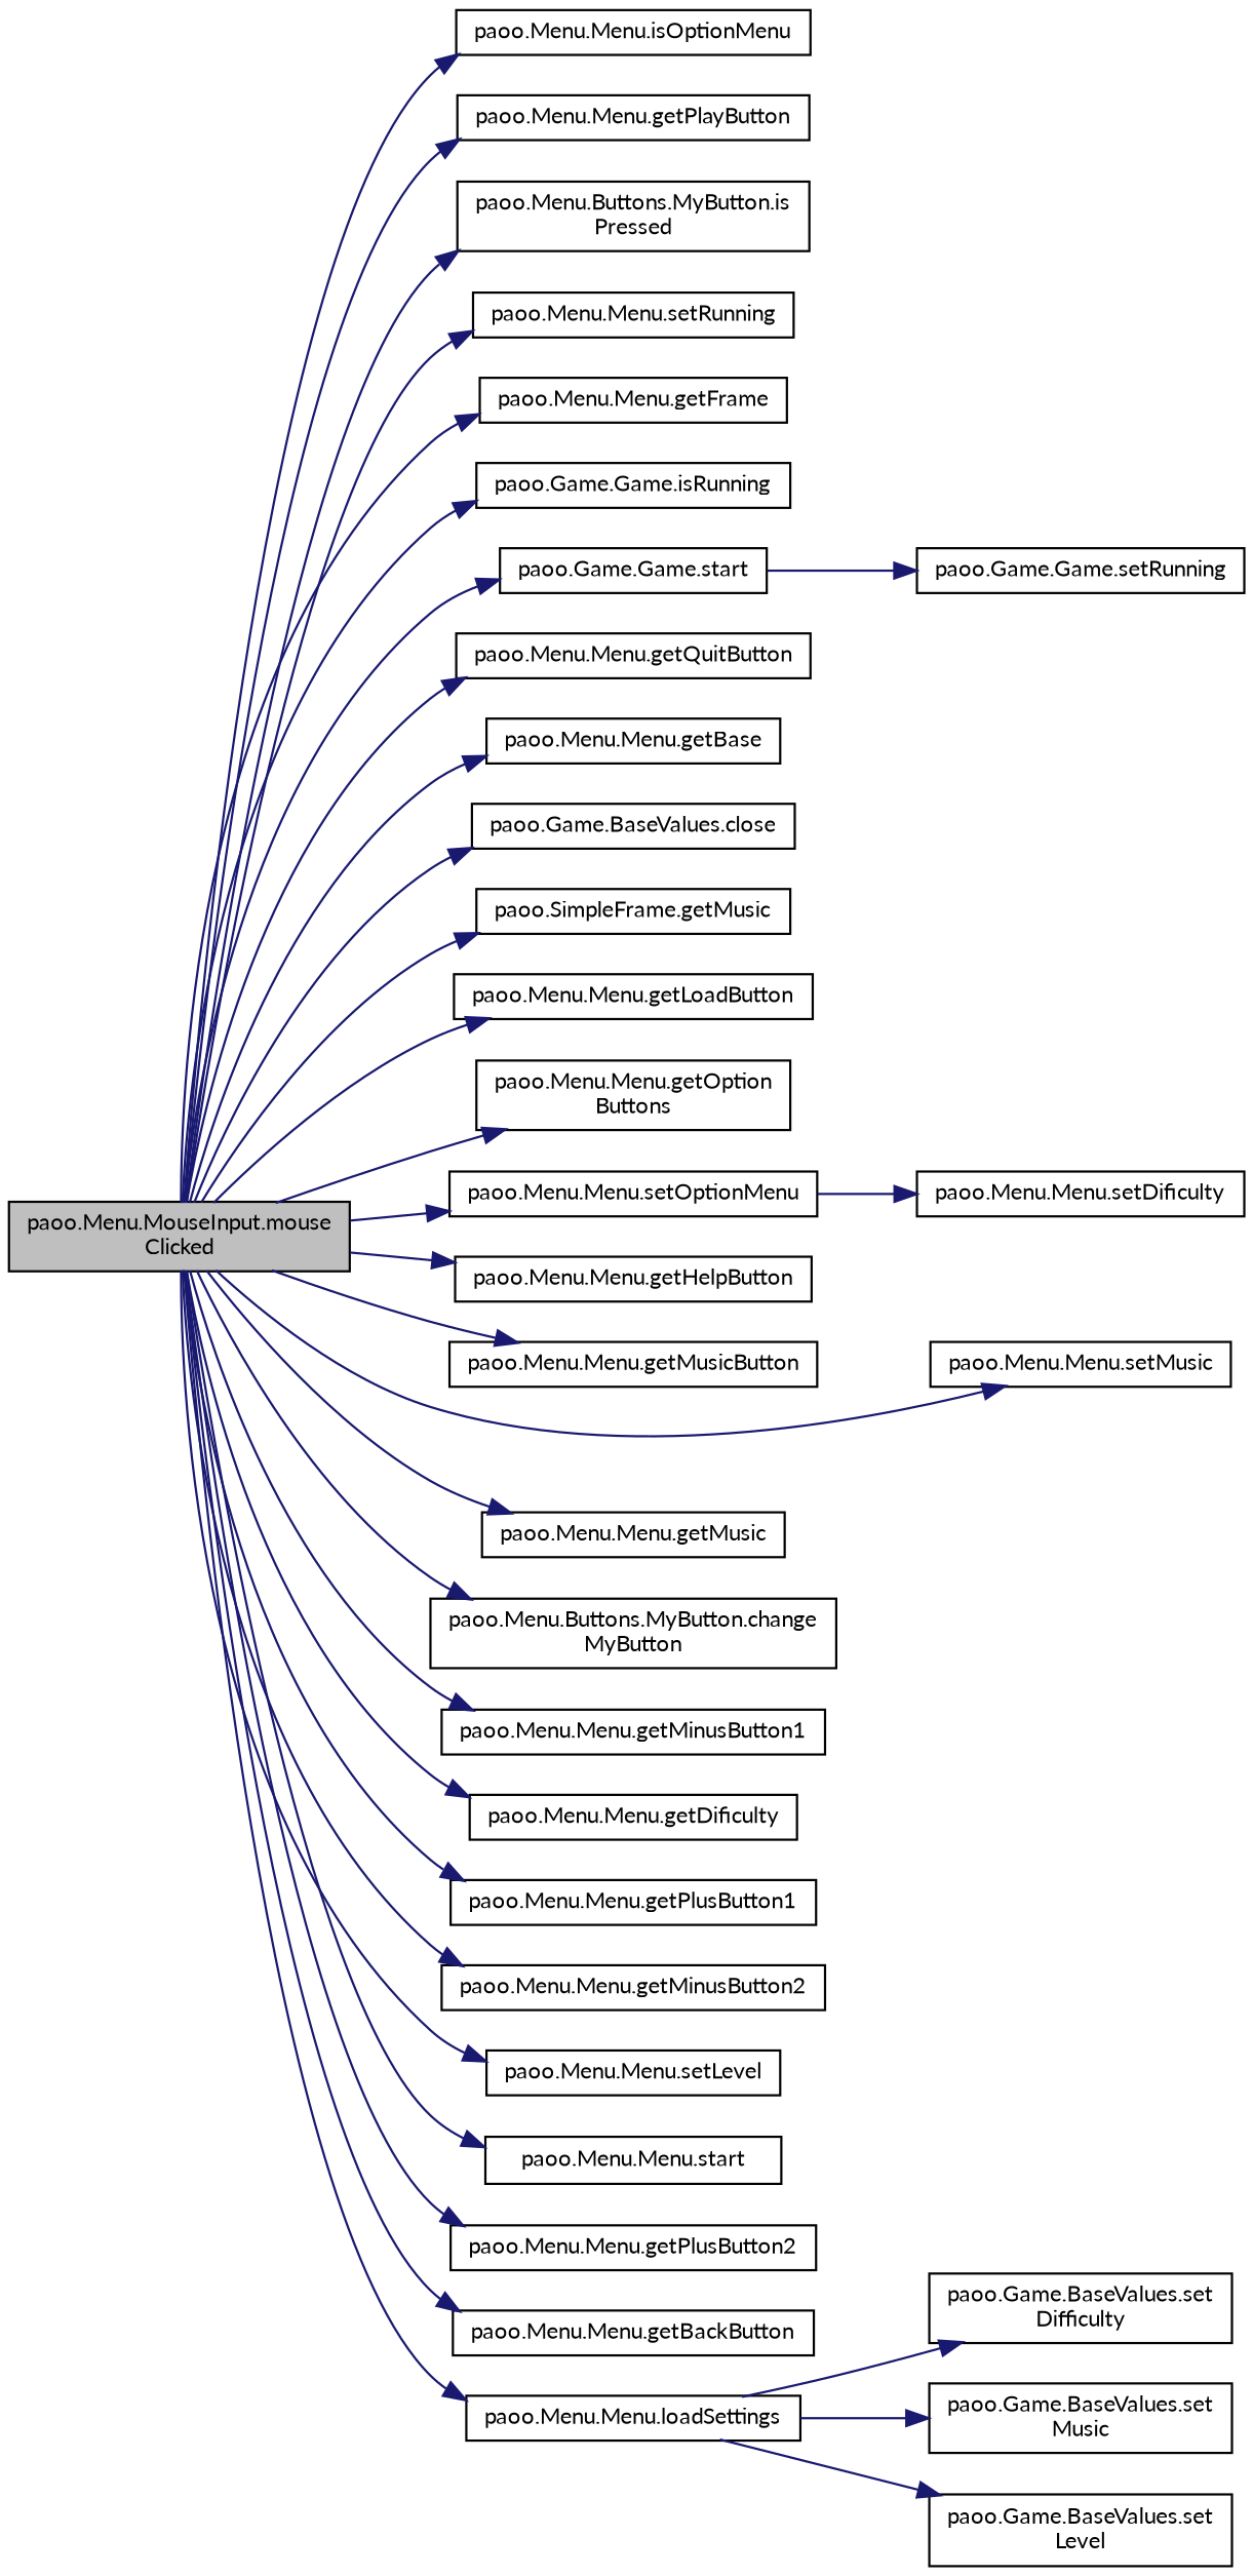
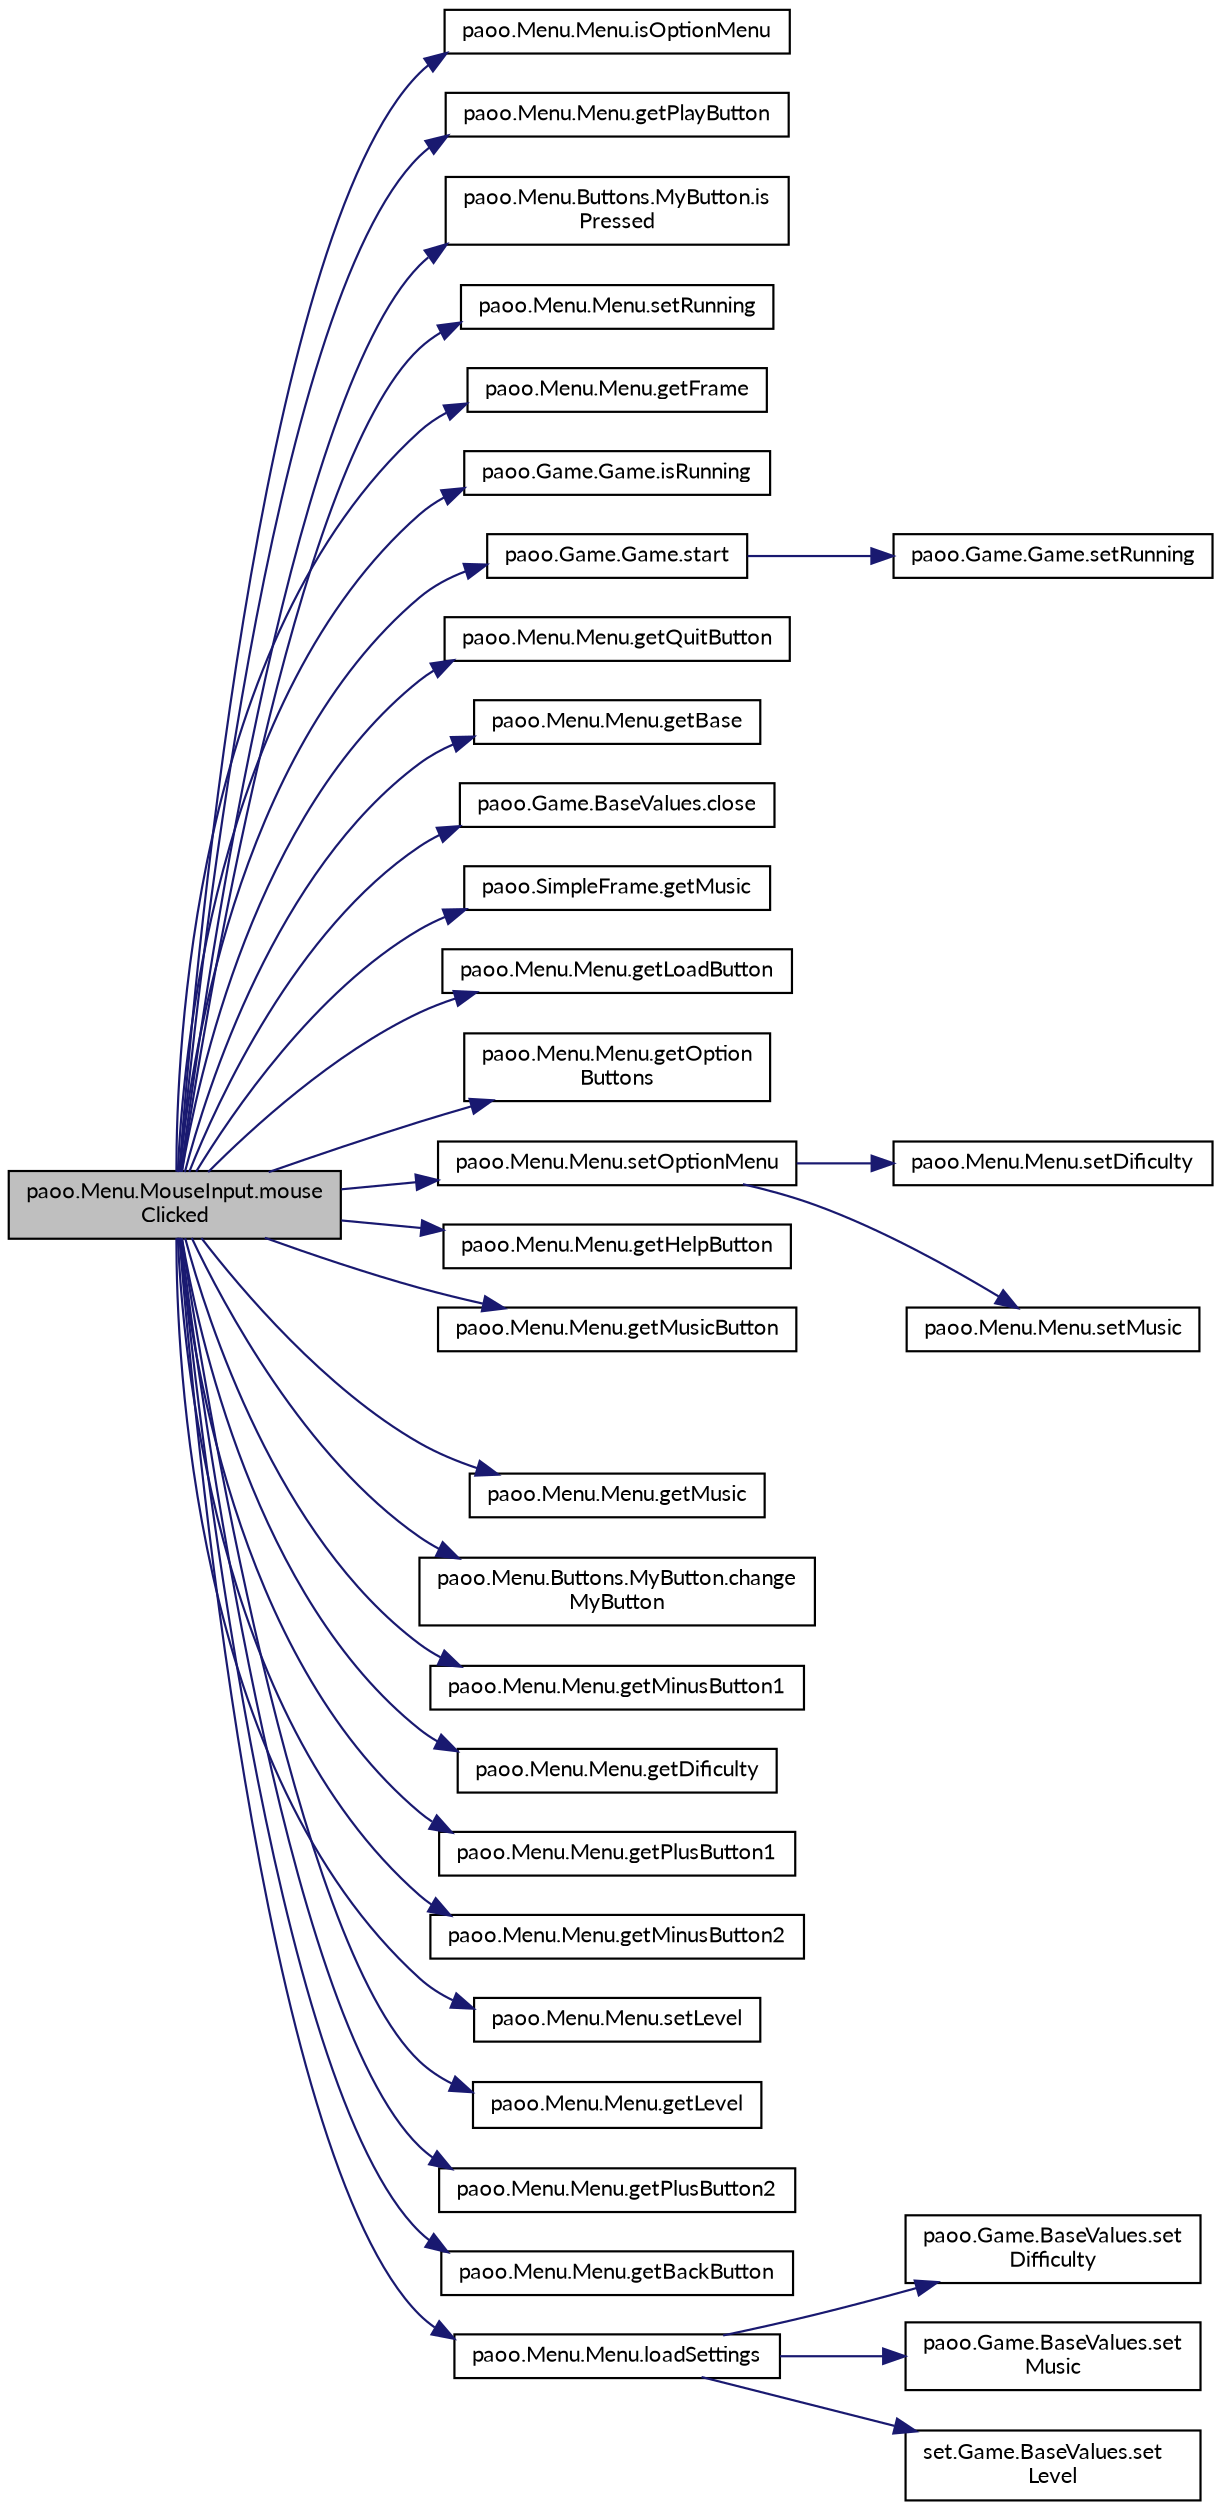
  digraph {
    fontname=Lato
    rankdir=LR
    node [color=black fillcolor=white fontname=Lato fontsize=10 shape=record style=filled]
    edge [color=midnightblue fontname=Lato fontsize=10 labelfontname=Helvetica labelfontsize=10 style=solid]
    n1 [fillcolor=grey75 fontcolor=black height=0.2 label="paoo.Menu.MouseInput.mouse\lClicked" width=0.4]
    n2 [height=0.2 label="paoo.Menu.Menu.isOptionMenu" width=0.4]
    n3 [height=0.2 label="paoo.Menu.Menu.getPlayButton" width=0.4]
    n4 [height=0.2 label="paoo.Menu.Buttons.MyButton.is\lPressed" width=0.4]
    n5 [height=0.2 label="paoo.Menu.Menu.setRunning" width=0.4]
    n6 [height=0.2 label="paoo.Menu.Menu.getFrame" width=0.4]
    n7 [height=0.2 label="paoo.Game.Game.isRunning" width=0.4]
    n8 [height=0.2 label="paoo.Game.Game.start" width=0.4]
    n9 [height=0.2 label="paoo.Menu.Menu.getQuitButton" width=0.4]
    n10 [height=0.2 label="paoo.Menu.Menu.getBase" width=0.4]
    n11 [height=0.2 label="paoo.Game.BaseValues.close" width=0.4]
    n12 [height=0.2 label="paoo.SimpleFrame.getMusic" width=0.4]
    n13 [height=0.2 label="paoo.Menu.Menu.getLoadButton" width=0.4]
    n14 [height=0.2 label="paoo.Menu.Menu.getOption\lButtons" width=0.4]
    n15 [height=0.2 label="paoo.Menu.Menu.setOptionMenu" width=0.4]
    n16 [height=0.2 label="paoo.Menu.Menu.getHelpButton" width=0.4]
    n17 [height=0.2 label="paoo.Menu.Menu.getMusicButton" width=0.4]
    n18 [height=0.2 label="paoo.Menu.Menu.setMusic" width=0.4]
    n19 [height=0.2 label="paoo.Menu.Menu.getMusic" width=0.4]
    n20 [height=0.2 label="paoo.Menu.Buttons.MyButton.change\lMyButton" width=0.4]
    n21 [height=0.2 label="paoo.Menu.Menu.getMinusButton1" width=0.4]
    n22 [height=0.2 label="paoo.Menu.Menu.getDificulty" width=0.4]
    n23 [height=0.2 label="paoo.Menu.Menu.getPlusButton1" width=0.4]
    n24 [height=0.2 label="paoo.Menu.Menu.getMinusButton2" width=0.4]
    n25 [height=0.2 label="paoo.Menu.Menu.setLevel" width=0.4]
-   n26 [height=0.2 label="paoo.Menu.Menu.start" width=0.4]
+   n26 [height=0.2 label="paoo.Menu.Menu.getLevel" width=0.4]
    n27 [height=0.2 label="paoo.Menu.Menu.getPlusButton2" width=0.4]
    n28 [height=0.2 label="paoo.Menu.Menu.getBackButton" width=0.4]
    n29 [height=0.2 label="paoo.Menu.Menu.loadSettings" width=0.4]
    n30 [height=0.2 label="paoo.Game.Game.setRunning" width=0.4]
    n31 [height=0.2 label="paoo.Menu.Menu.setDificulty" width=0.4]
    n32 [height=0.2 label="paoo.Game.BaseValues.set\lDifficulty" width=0.4]
    n33 [height=0.2 label="paoo.Game.BaseValues.set\lMusic" width=0.4]
-   n34 [height=0.2 label="paoo.Game.BaseValues.set\lLevel" width=0.4]
+   n34 [height=0.2 label="set.Game.BaseValues.set\lLevel" width=0.4]
    n1 -> n2
    n1 -> n3
    n1 -> n4
    n1 -> n5
    n1 -> n6
    n1 -> n7
    n1 -> n8
    n1 -> n9
    n1 -> n10
    n1 -> n11
    n1 -> n12
    n1 -> n13
    n1 -> n14
    n1 -> n15
    n1 -> n16
    n1 -> n17
-   n1 -> n18
+   n15 -> n18
    n1 -> n19
    n1 -> n20
    n1 -> n21
    n1 -> n22
    n1 -> n23
    n1 -> n24
    n1 -> n25
    n1 -> n26
    n1 -> n27
    n1 -> n28
    n1 -> n29
    n8 -> n30
    n15 -> n31
    n29 -> n32
    n29 -> n33
    n29 -> n34
  }
